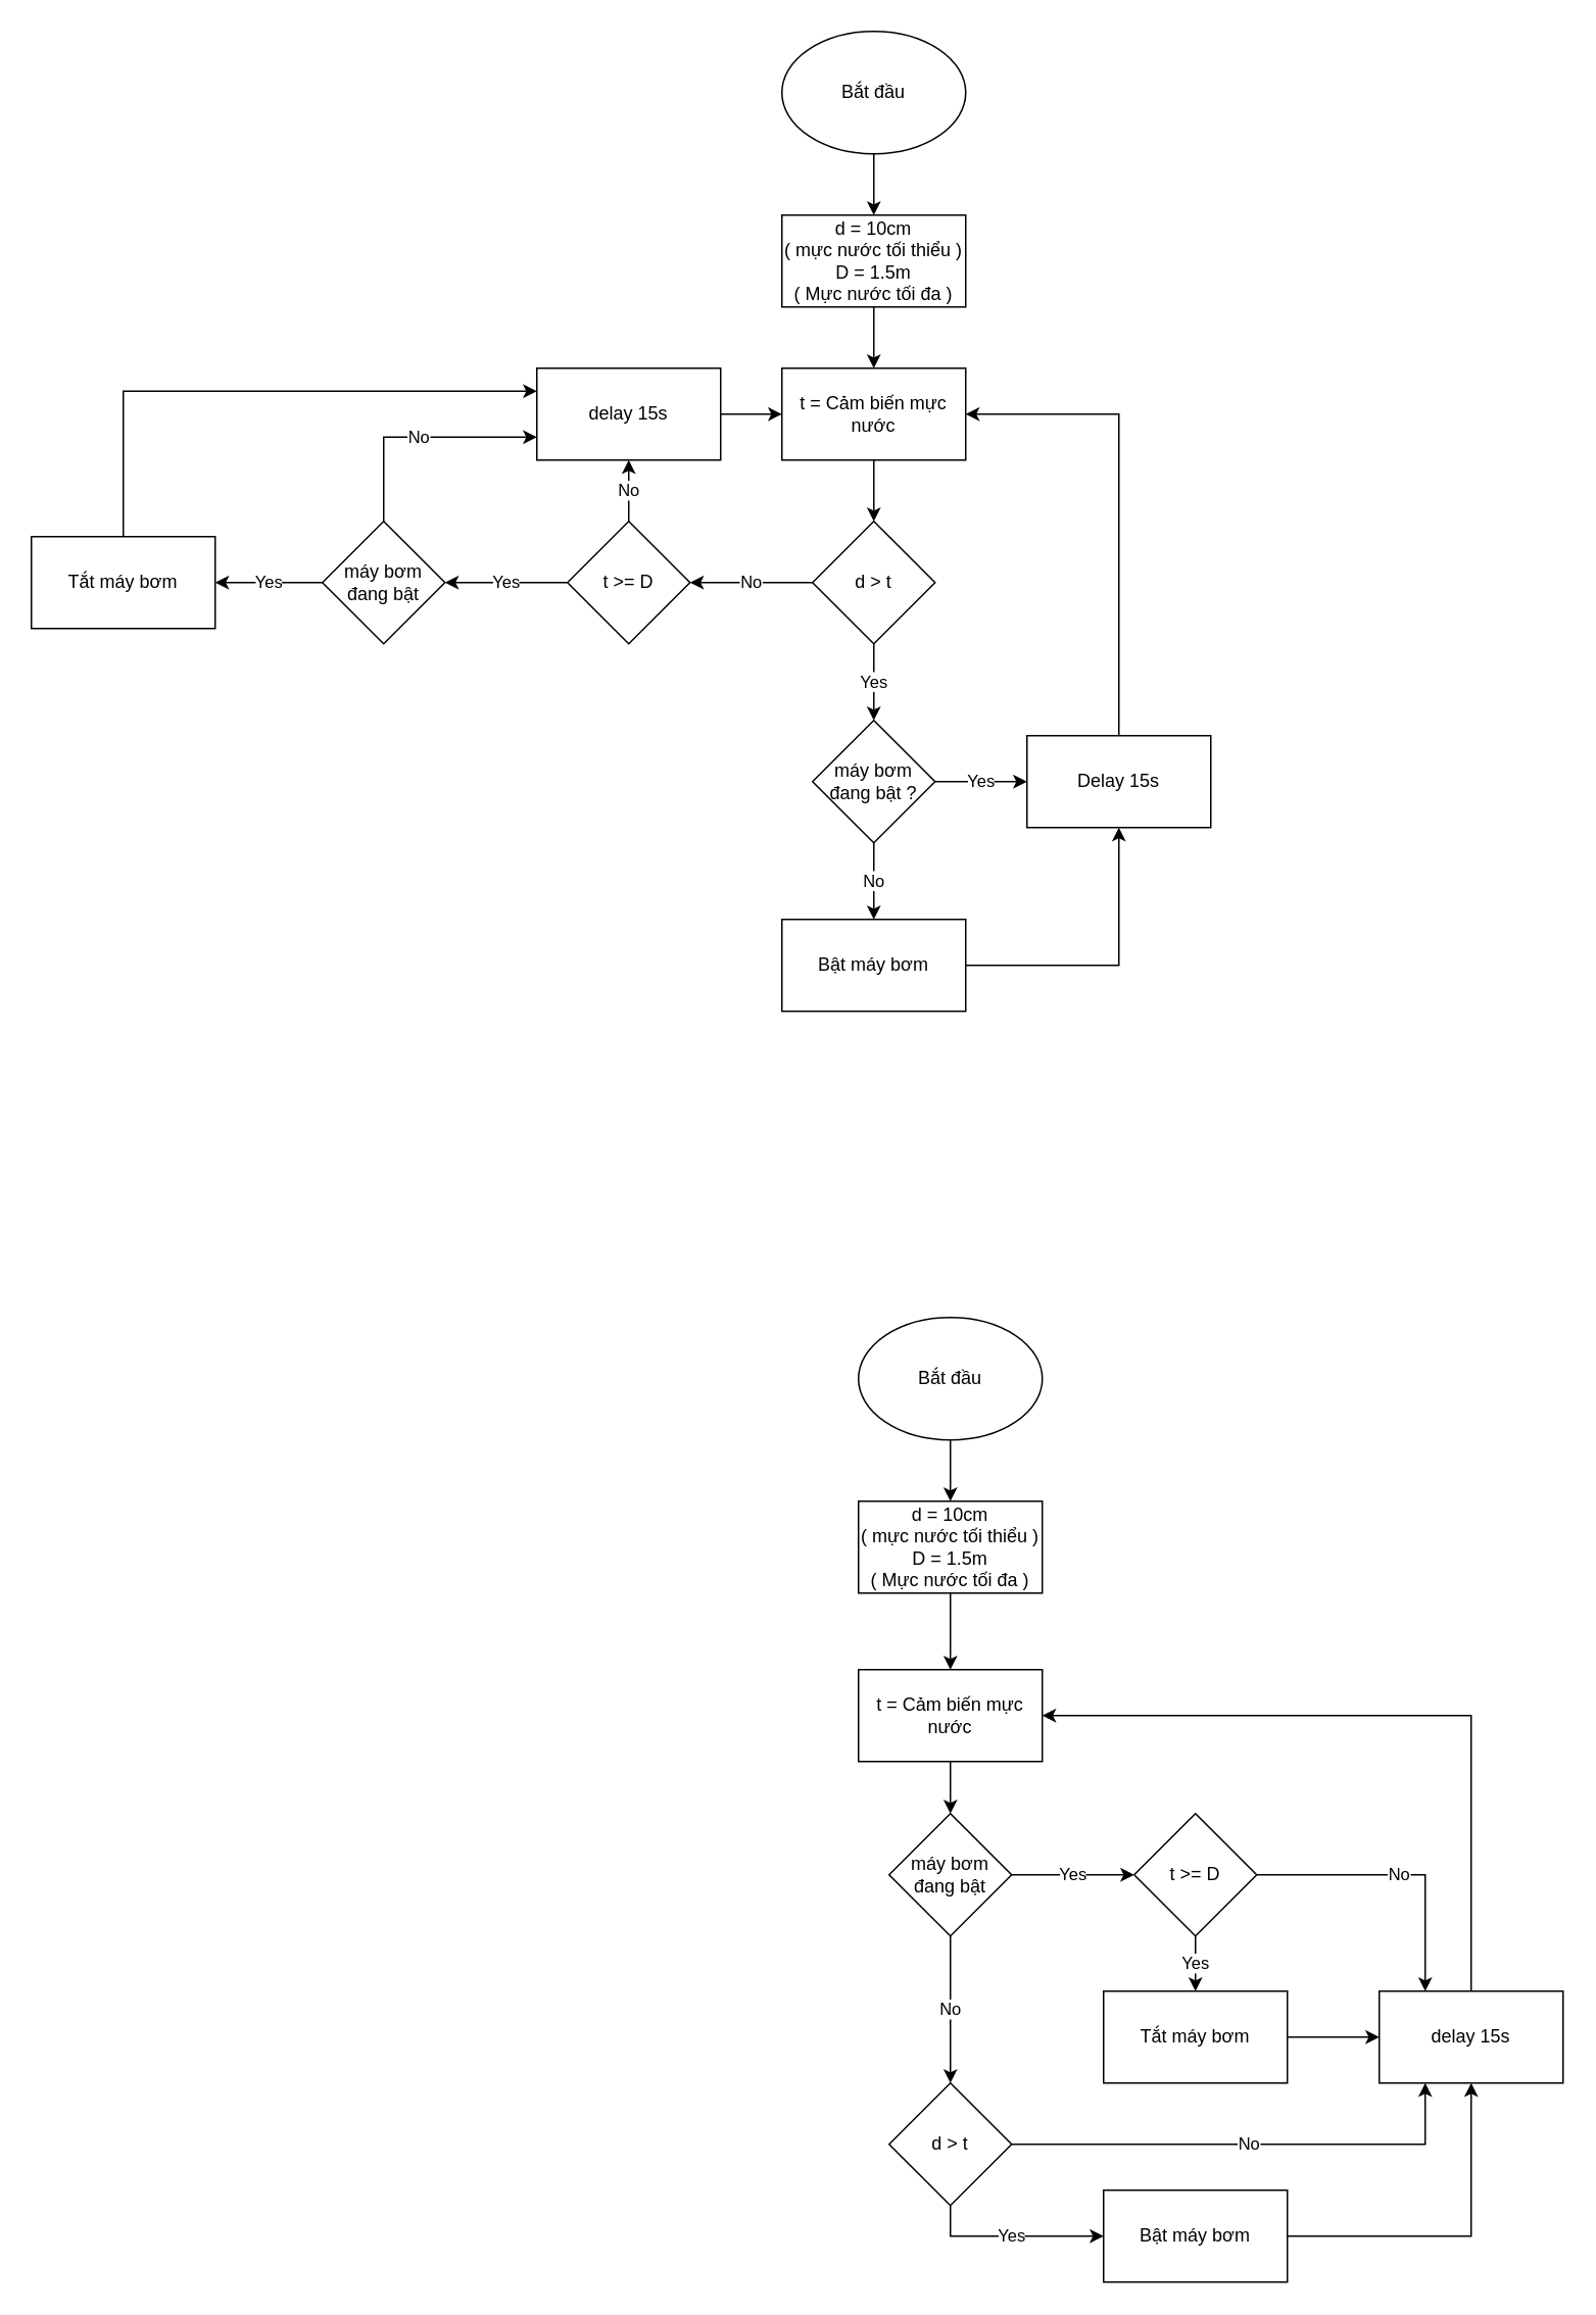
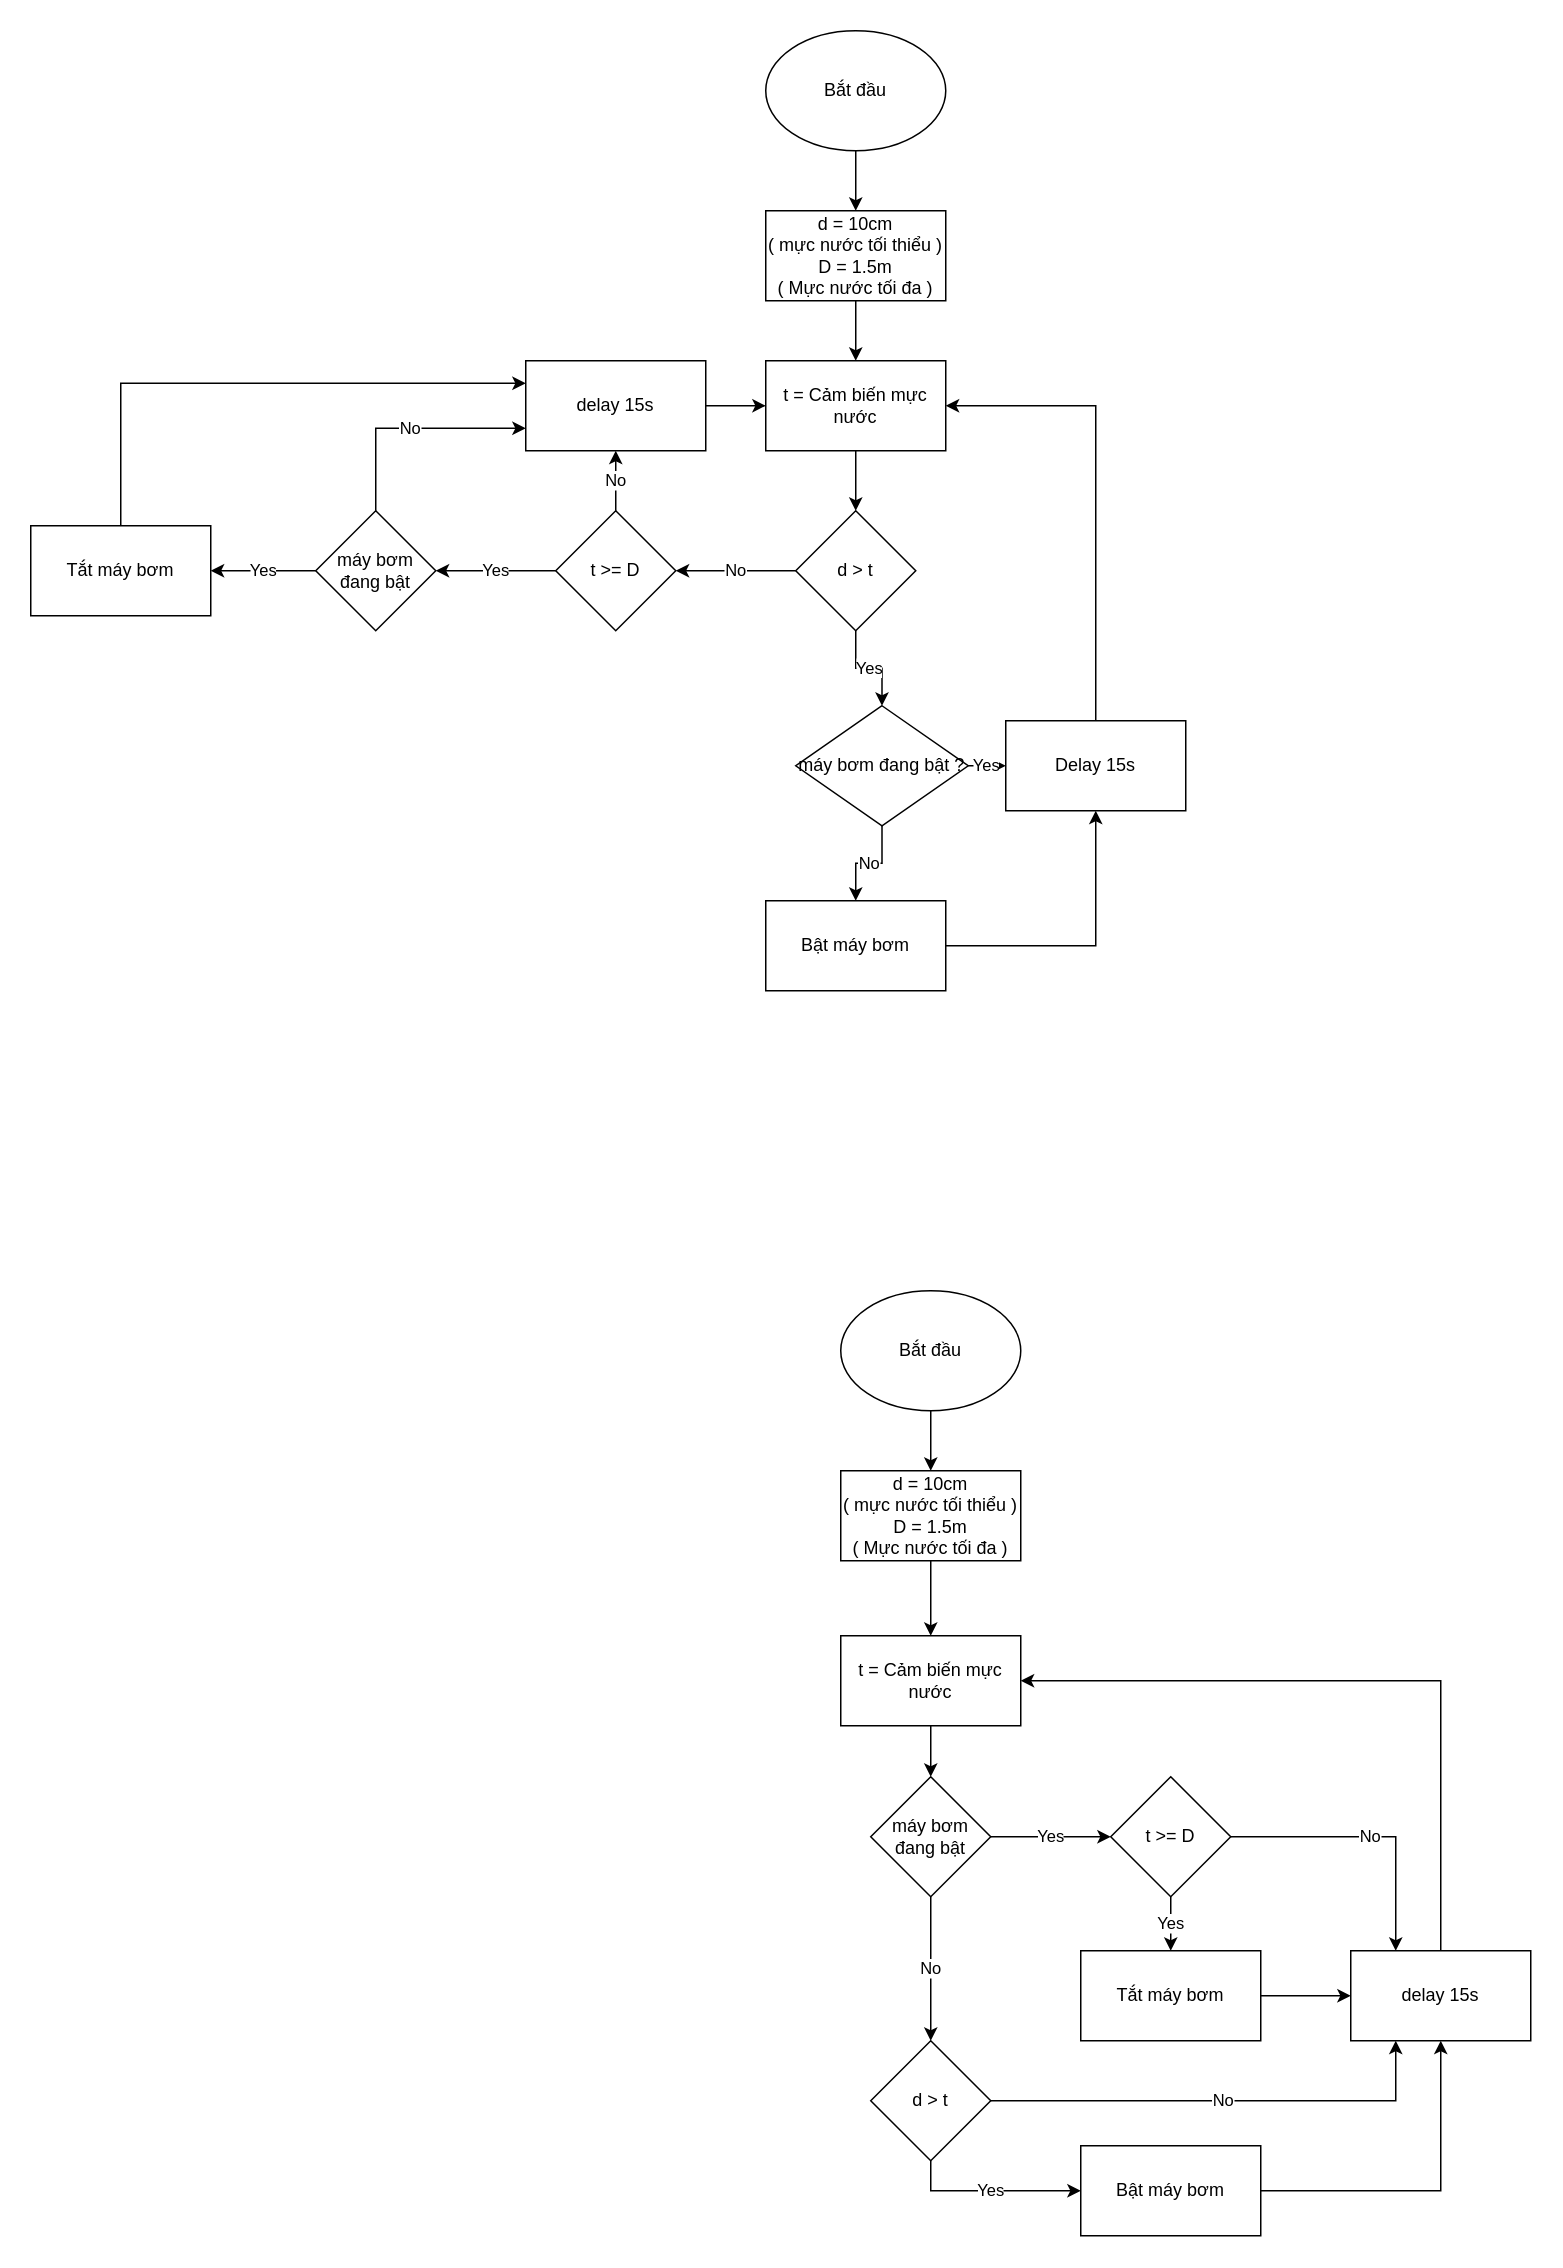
  <mxCell id="0" />
  <mxCell id="1" parent="0" />
  <mxCell id="2" value="" style="edgeStyle=orthogonalEdgeStyle;rounded=0;orthogonalLoop=1;jettySize=auto;html=1;" edge="1" parent="1" source="3" target="10"><mxGeometry relative="1" as="geometry" /></mxCell>
  <mxCell id="3" value="Bắt đầu" style="ellipse;whiteSpace=wrap;html=1;" vertex="1" parent="1"><mxGeometry x="510" y="20" width="120" height="80" as="geometry" /></mxCell>
  <mxCell id="4" value="" style="edgeStyle=orthogonalEdgeStyle;rounded=0;orthogonalLoop=1;jettySize=auto;html=1;" edge="1" parent="1" source="5" target="8"><mxGeometry relative="1" as="geometry" /></mxCell>
  <mxCell id="5" value="t = Cảm biến mực nước" style="whiteSpace=wrap;html=1;" vertex="1" parent="1"><mxGeometry x="510" y="240" width="120" height="60" as="geometry" /></mxCell>
  <mxCell id="6" value="Yes" style="edgeStyle=orthogonalEdgeStyle;rounded=0;orthogonalLoop=1;jettySize=auto;html=1;" edge="1" parent="1" source="8" target="13"><mxGeometry relative="1" as="geometry" /></mxCell>
  <mxCell id="7" value="No" style="edgeStyle=orthogonalEdgeStyle;rounded=0;orthogonalLoop=1;jettySize=auto;html=1;" edge="1" parent="1" source="8" target="20"><mxGeometry relative="1" as="geometry" /></mxCell>
  <mxCell id="8" value="d &amp;gt; t" style="rhombus;whiteSpace=wrap;html=1;" vertex="1" parent="1"><mxGeometry x="530" y="340" width="80" height="80" as="geometry" /></mxCell>
  <mxCell id="9" value="" style="edgeStyle=orthogonalEdgeStyle;rounded=0;orthogonalLoop=1;jettySize=auto;html=1;" edge="1" parent="1" source="10" target="5"><mxGeometry relative="1" as="geometry" /></mxCell>
  <mxCell id="10" value="d = 10cm&lt;br&gt;( mực nước tối thiểu )&lt;br&gt;D = 1.5m&lt;br&gt;( Mực nước tối đa )" style="whiteSpace=wrap;html=1;" vertex="1" parent="1"><mxGeometry x="510" y="140" width="120" height="60" as="geometry" /></mxCell>
  <mxCell id="11" value="No" style="edgeStyle=orthogonalEdgeStyle;rounded=0;orthogonalLoop=1;jettySize=auto;html=1;" edge="1" parent="1" source="13" target="15"><mxGeometry relative="1" as="geometry" /></mxCell>
  <mxCell id="12" value="Yes" style="edgeStyle=orthogonalEdgeStyle;rounded=0;orthogonalLoop=1;jettySize=auto;html=1;" edge="1" parent="1" source="13" target="17"><mxGeometry relative="1" as="geometry" /></mxCell>
- <mxCell id="13" value="máy bơm đang bật ?" style="rhombus;whiteSpace=wrap;html=1;" vertex="1" parent="1"><mxGeometry x="530" y="470" width="80" height="80" as="geometry" /></mxCell>
+ <mxCell id="13" value="máy bơm đang bật ?" style="rhombus;whiteSpace=wrap;html=1;" vertex="1" parent="1"><mxGeometry x="530" y="470" width="115" height="80" as="geometry" /></mxCell>
  <mxCell id="14" style="edgeStyle=orthogonalEdgeStyle;rounded=0;orthogonalLoop=1;jettySize=auto;html=1;entryX=0.5;entryY=1;entryDx=0;entryDy=0;" edge="1" parent="1" source="15" target="17"><mxGeometry relative="1" as="geometry" /></mxCell>
  <mxCell id="15" value="Bật máy bơm" style="whiteSpace=wrap;html=1;" vertex="1" parent="1"><mxGeometry x="510" y="600" width="120" height="60" as="geometry" /></mxCell>
  <mxCell id="16" style="edgeStyle=orthogonalEdgeStyle;rounded=0;orthogonalLoop=1;jettySize=auto;html=1;entryX=1;entryY=0.5;entryDx=0;entryDy=0;" edge="1" parent="1" source="17" target="5"><mxGeometry relative="1" as="geometry"><Array as="points"><mxPoint x="730" y="270" /></Array></mxGeometry></mxCell>
  <mxCell id="17" value="Delay 15s" style="whiteSpace=wrap;html=1;" vertex="1" parent="1"><mxGeometry x="670" y="480" width="120" height="60" as="geometry" /></mxCell>
  <mxCell id="18" value="Yes" style="edgeStyle=orthogonalEdgeStyle;rounded=0;orthogonalLoop=1;jettySize=auto;html=1;" edge="1" parent="1" source="20" target="23"><mxGeometry relative="1" as="geometry" /></mxCell>
  <mxCell id="19" value="No" style="edgeStyle=orthogonalEdgeStyle;rounded=0;orthogonalLoop=1;jettySize=auto;html=1;" edge="1" parent="1" source="20" target="27"><mxGeometry relative="1" as="geometry" /></mxCell>
  <mxCell id="20" value="t &amp;gt;= D" style="rhombus;whiteSpace=wrap;html=1;" vertex="1" parent="1"><mxGeometry x="370" y="340" width="80" height="80" as="geometry" /></mxCell>
  <mxCell id="21" value="Yes" style="edgeStyle=orthogonalEdgeStyle;rounded=0;orthogonalLoop=1;jettySize=auto;html=1;" edge="1" parent="1" source="23" target="25"><mxGeometry relative="1" as="geometry" /></mxCell>
  <mxCell id="22" value="No" style="edgeStyle=orthogonalEdgeStyle;rounded=0;orthogonalLoop=1;jettySize=auto;html=1;entryX=0;entryY=0.75;entryDx=0;entryDy=0;" edge="1" parent="1" source="23" target="27"><mxGeometry relative="1" as="geometry"><Array as="points"><mxPoint x="250" y="285" /></Array></mxGeometry></mxCell>
  <mxCell id="23" value="máy bơm đang bật" style="rhombus;whiteSpace=wrap;html=1;" vertex="1" parent="1"><mxGeometry x="210" y="340" width="80" height="80" as="geometry" /></mxCell>
  <mxCell id="24" style="edgeStyle=orthogonalEdgeStyle;rounded=0;orthogonalLoop=1;jettySize=auto;html=1;entryX=0;entryY=0.25;entryDx=0;entryDy=0;" edge="1" parent="1" source="25" target="27"><mxGeometry relative="1" as="geometry"><Array as="points"><mxPoint x="80" y="255" /></Array></mxGeometry></mxCell>
  <mxCell id="25" value="Tắt máy bơm" style="whiteSpace=wrap;html=1;" vertex="1" parent="1"><mxGeometry x="20" y="350" width="120" height="60" as="geometry" /></mxCell>
  <mxCell id="26" style="edgeStyle=orthogonalEdgeStyle;rounded=0;orthogonalLoop=1;jettySize=auto;html=1;entryX=0;entryY=0.5;entryDx=0;entryDy=0;" edge="1" parent="1" source="27" target="5"><mxGeometry relative="1" as="geometry" /></mxCell>
  <mxCell id="27" value="delay 15s" style="whiteSpace=wrap;html=1;" vertex="1" parent="1"><mxGeometry x="350" y="240" width="120" height="60" as="geometry" /></mxCell>
  <mxCell id="28" value="" style="edgeStyle=orthogonalEdgeStyle;rounded=0;orthogonalLoop=1;jettySize=auto;html=1;" edge="1" source="29" target="36" parent="1"><mxGeometry relative="1" as="geometry" /></mxCell>
  <mxCell id="29" value="Bắt đầu" style="ellipse;whiteSpace=wrap;html=1;" vertex="1" parent="1"><mxGeometry x="560" y="860" width="120" height="80" as="geometry" /></mxCell>
  <mxCell id="30" style="edgeStyle=orthogonalEdgeStyle;rounded=0;orthogonalLoop=1;jettySize=auto;html=1;entryX=0.5;entryY=0;entryDx=0;entryDy=0;" edge="1" parent="1" source="31" target="44"><mxGeometry relative="1" as="geometry" /></mxCell>
  <mxCell id="31" value="t = Cảm biến mực nước" style="whiteSpace=wrap;html=1;" vertex="1" parent="1"><mxGeometry x="560" y="1090" width="120" height="60" as="geometry" /></mxCell>
  <mxCell id="32" value="No" style="edgeStyle=orthogonalEdgeStyle;rounded=0;orthogonalLoop=1;jettySize=auto;html=1;entryX=0.25;entryY=1;entryDx=0;entryDy=0;" edge="1" parent="1" source="34" target="48"><mxGeometry relative="1" as="geometry" /></mxCell>
  <mxCell id="33" value="Yes" style="edgeStyle=orthogonalEdgeStyle;rounded=0;orthogonalLoop=1;jettySize=auto;html=1;entryX=0;entryY=0.5;entryDx=0;entryDy=0;" edge="1" parent="1" source="34" target="38"><mxGeometry relative="1" as="geometry"><Array as="points"><mxPoint x="620" y="1460" /></Array></mxGeometry></mxCell>
  <mxCell id="34" value="d &amp;gt; t" style="rhombus;whiteSpace=wrap;html=1;" vertex="1" parent="1"><mxGeometry x="580" y="1360" width="80" height="80" as="geometry" /></mxCell>
  <mxCell id="35" value="" style="edgeStyle=orthogonalEdgeStyle;rounded=0;orthogonalLoop=1;jettySize=auto;html=1;" edge="1" source="36" target="31" parent="1"><mxGeometry relative="1" as="geometry" /></mxCell>
  <mxCell id="36" value="d = 10cm&lt;br&gt;( mực nước tối thiểu )&lt;br&gt;D = 1.5m&lt;br&gt;( Mực nước tối đa )" style="whiteSpace=wrap;html=1;" vertex="1" parent="1"><mxGeometry x="560" y="980" width="120" height="60" as="geometry" /></mxCell>
  <mxCell id="37" style="edgeStyle=orthogonalEdgeStyle;rounded=0;orthogonalLoop=1;jettySize=auto;html=1;entryX=0.5;entryY=1;entryDx=0;entryDy=0;" edge="1" parent="1" source="38" target="48"><mxGeometry relative="1" as="geometry" /></mxCell>
  <mxCell id="38" value="Bật máy bơm" style="whiteSpace=wrap;html=1;" vertex="1" parent="1"><mxGeometry x="720" y="1430" width="120" height="60" as="geometry" /></mxCell>
  <mxCell id="39" value="Yes" style="edgeStyle=orthogonalEdgeStyle;rounded=0;orthogonalLoop=1;jettySize=auto;html=1;entryX=0.5;entryY=0;entryDx=0;entryDy=0;" edge="1" parent="1" source="41" target="46"><mxGeometry relative="1" as="geometry"><mxPoint x="770" y="1330" as="targetPoint" /></mxGeometry></mxCell>
  <mxCell id="40" value="No" style="edgeStyle=orthogonalEdgeStyle;rounded=0;orthogonalLoop=1;jettySize=auto;html=1;entryX=0.25;entryY=0;entryDx=0;entryDy=0;" edge="1" parent="1" source="41" target="48"><mxGeometry relative="1" as="geometry" /></mxCell>
  <mxCell id="41" value="t &amp;gt;= D" style="rhombus;whiteSpace=wrap;html=1;" vertex="1" parent="1"><mxGeometry x="740" y="1184" width="80" height="80" as="geometry" /></mxCell>
  <mxCell id="42" value="Yes" style="edgeStyle=orthogonalEdgeStyle;rounded=0;orthogonalLoop=1;jettySize=auto;html=1;entryX=0;entryY=0.5;entryDx=0;entryDy=0;" edge="1" parent="1" source="44" target="41"><mxGeometry relative="1" as="geometry" /></mxCell>
  <mxCell id="43" value="No" style="edgeStyle=orthogonalEdgeStyle;rounded=0;orthogonalLoop=1;jettySize=auto;html=1;entryX=0.5;entryY=0;entryDx=0;entryDy=0;" edge="1" parent="1" source="44" target="34"><mxGeometry relative="1" as="geometry" /></mxCell>
  <mxCell id="44" value="máy bơm đang bật" style="rhombus;whiteSpace=wrap;html=1;" vertex="1" parent="1"><mxGeometry x="580" y="1184" width="80" height="80" as="geometry" /></mxCell>
  <mxCell id="45" style="edgeStyle=orthogonalEdgeStyle;rounded=0;orthogonalLoop=1;jettySize=auto;html=1;entryX=0;entryY=0.5;entryDx=0;entryDy=0;" edge="1" parent="1" source="46" target="48"><mxGeometry relative="1" as="geometry" /></mxCell>
  <mxCell id="46" value="Tắt máy bơm" style="whiteSpace=wrap;html=1;" vertex="1" parent="1"><mxGeometry x="720" y="1300" width="120" height="60" as="geometry" /></mxCell>
  <mxCell id="47" style="edgeStyle=orthogonalEdgeStyle;rounded=0;orthogonalLoop=1;jettySize=auto;html=1;entryX=1;entryY=0.5;entryDx=0;entryDy=0;" edge="1" parent="1" source="48" target="31"><mxGeometry relative="1" as="geometry"><Array as="points"><mxPoint x="960" y="1120" /></Array></mxGeometry></mxCell>
  <mxCell id="48" value="delay 15s" style="whiteSpace=wrap;html=1;" vertex="1" parent="1"><mxGeometry x="900" y="1300" width="120" height="60" as="geometry" /></mxCell>
